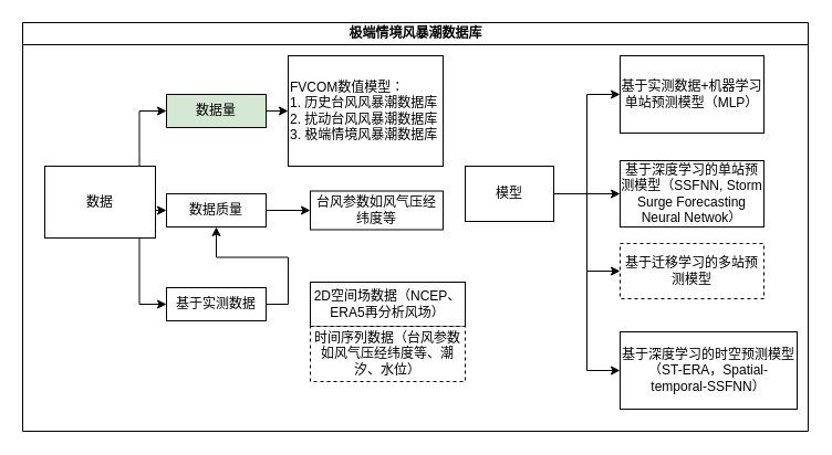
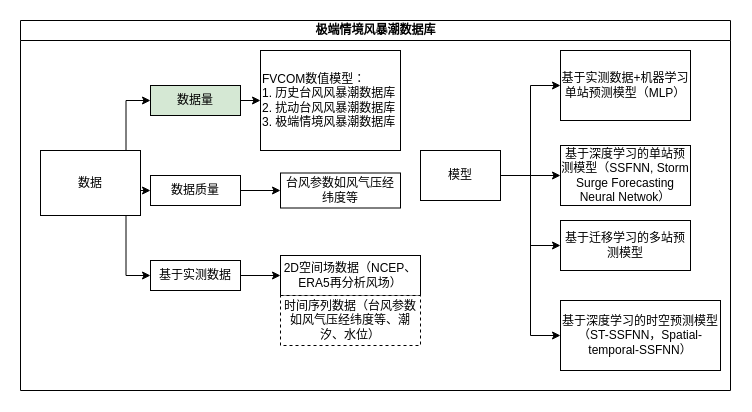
  <mxCell id="0" />
  <mxCell id="1" parent="0" />
  <mxCell id="2" value="极端情境风暴潮数据库" style="swimlane;html=1;startSize=20;horizontal=1;containerType=tree;glass=0;" parent="1" vertex="1"><mxGeometry x="20" y="20" width="710" height="370" as="geometry" /></mxCell>
  <mxCell id="3" style="edgeStyle=orthogonalEdgeStyle;rounded=0;orthogonalLoop=1;jettySize=auto;html=1;exitX=1;exitY=0.5;exitDx=0;exitDy=0;exitPerimeter=0;entryX=0;entryY=0.5;entryDx=0;entryDy=0;" edge="1" parent="2" target="8"><mxGeometry relative="1" as="geometry"><mxPoint x="80" y="155" as="sourcePoint" /></mxGeometry></mxCell>
  <mxCell id="4" style="edgeStyle=orthogonalEdgeStyle;rounded=0;orthogonalLoop=1;jettySize=auto;html=1;exitX=1;exitY=0.5;exitDx=0;exitDy=0;exitPerimeter=0;entryX=0;entryY=0.5;entryDx=0;entryDy=0;" edge="1" parent="2" target="9"><mxGeometry relative="1" as="geometry"><mxPoint x="80" y="155" as="sourcePoint" /></mxGeometry></mxCell>
  <mxCell id="5" style="edgeStyle=orthogonalEdgeStyle;rounded=0;orthogonalLoop=1;jettySize=auto;html=1;exitX=1;exitY=0.5;exitDx=0;exitDy=0;exitPerimeter=0;entryX=0;entryY=0.5;entryDx=0;entryDy=0;" edge="1" parent="2" target="11"><mxGeometry relative="1" as="geometry"><mxPoint x="80" y="155" as="sourcePoint" /></mxGeometry></mxCell>
  <mxCell id="6" value="数据" style="rounded=0;whiteSpace=wrap;html=1;points=[[0,0,0,0,0],[0,0.25,0,0,0],[0,0.5,0,0,0],[0,0.75,0,0,0],[0,1,0,0,0],[0.25,0,0,0,0],[0.25,1,0,0,0],[0.5,0,0,0,0],[0.5,1,0,0,0],[0.75,0,0,0,0],[0.75,1,0,0,0],[1,0,0,0,0],[1,0.25,0,0,0],[1,0.5,0,0,0],[1,0.75,0,0,0],[1,1,0,0,0]];" vertex="1" parent="2"><mxGeometry x="20" y="130" width="100" height="65" as="geometry" /></mxCell>
  <mxCell id="7" style="edgeStyle=orthogonalEdgeStyle;rounded=0;orthogonalLoop=1;jettySize=auto;html=1;exitX=1;exitY=0.5;exitDx=0;exitDy=0;entryX=0;entryY=0.5;entryDx=0;entryDy=0;" edge="1" parent="2" source="8" target="21"><mxGeometry relative="1" as="geometry" /></mxCell>
  <mxCell id="8" value="数据量" style="rounded=0;whiteSpace=wrap;html=1;fillColor=#d5e8d4;" vertex="1" parent="2"><mxGeometry x="130" y="65" width="90" height="30" as="geometry" /></mxCell>
  <mxCell id="9" value="数据质量" style="rounded=0;whiteSpace=wrap;html=1;" vertex="1" parent="2"><mxGeometry x="130" y="155" width="90" height="30" as="geometry" /></mxCell>
- <mxCell id="10" style="edgeStyle=orthogonalEdgeStyle;rounded=0;orthogonalLoop=1;jettySize=auto;html=1;exitX=1;exitY=0.5;exitDx=0;exitDy=0;" edge="1" parent="2" source="11" target="9"><mxGeometry relative="1" as="geometry" /></mxCell>
+ <mxCell id="10" style="edgeStyle=orthogonalEdgeStyle;rounded=0;orthogonalLoop=1;jettySize=auto;html=1;exitX=1;exitY=0.5;exitDx=0;exitDy=0;entryX=0;entryY=0.5;entryDx=0;entryDy=0;" edge="1" parent="2" source="11" target="24"><mxGeometry relative="1" as="geometry" /></mxCell>
  <mxCell id="11" value="基于实测数据" style="rounded=0;whiteSpace=wrap;html=1;" vertex="1" parent="2"><mxGeometry x="130" y="240" width="90" height="30" as="geometry" /></mxCell>
  <mxCell id="12" style="edgeStyle=orthogonalEdgeStyle;rounded=0;orthogonalLoop=1;jettySize=auto;html=1;exitX=1;exitY=0.5;exitDx=0;exitDy=0;exitPerimeter=0;entryX=0;entryY=0.5;entryDx=0;entryDy=0;" edge="1" source="15" target="16" parent="2"><mxGeometry relative="1" as="geometry" /></mxCell>
  <mxCell id="13" style="edgeStyle=orthogonalEdgeStyle;rounded=0;orthogonalLoop=1;jettySize=auto;html=1;exitX=1;exitY=0.5;exitDx=0;exitDy=0;exitPerimeter=0;entryX=0;entryY=0.5;entryDx=0;entryDy=0;" edge="1" source="15" target="17" parent="2"><mxGeometry relative="1" as="geometry" /></mxCell>
  <mxCell id="14" style="edgeStyle=orthogonalEdgeStyle;rounded=0;orthogonalLoop=1;jettySize=auto;html=1;exitX=1;exitY=0.5;exitDx=0;exitDy=0;exitPerimeter=0;entryX=0;entryY=0.5;entryDx=0;entryDy=0;" edge="1" source="15" target="18" parent="2"><mxGeometry relative="1" as="geometry" /></mxCell>
  <mxCell id="15" value="模型" style="rounded=0;whiteSpace=wrap;html=1;points=[[0,0,0,0,0],[0,0.25,0,0,0],[0,0.5,0,0,0],[0,0.75,0,0,0],[0,1,0,0,0],[0.25,0,0,0,0],[0.25,1,0,0,0],[0.5,0,0,0,0],[0.5,1,0,0,0],[0.75,0,0,0,0],[0.75,1,0,0,0],[1,0,0,0,0],[1,0.25,0,0,0],[1,0.5,0,0,0],[1,0.75,0,0,0],[1,1,0,0,0]];" vertex="1" parent="2"><mxGeometry x="400" y="130" width="80" height="50" as="geometry" /></mxCell>
  <mxCell id="16" value="基于实测数据+机器学习单站预测模型（MLP）" style="rounded=0;whiteSpace=wrap;html=1;" vertex="1" parent="2"><mxGeometry x="540" y="30" width="130" height="70" as="geometry" /></mxCell>
  <mxCell id="17" value="基于深度学习的单站预测模型（SSFNN, Storm Surge Forecasting Neural Netwok）" style="rounded=0;whiteSpace=wrap;html=1;" vertex="1" parent="2"><mxGeometry x="540" y="125" width="130" height="60" as="geometry" /></mxCell>
- <mxCell id="18" value="基于迁移学习的多站预测模型" style="rounded=0;whiteSpace=wrap;html=1;dashed=1;" vertex="1" parent="2"><mxGeometry x="540" y="200" width="130" height="50" as="geometry" /></mxCell>
+ <mxCell id="18" value="基于迁移学习的多站预测模型" style="rounded=0;whiteSpace=wrap;html=1;" vertex="1" parent="2"><mxGeometry x="540" y="200" width="130" height="50" as="geometry" /></mxCell>
  <mxCell id="19" style="edgeStyle=orthogonalEdgeStyle;rounded=0;orthogonalLoop=1;jettySize=auto;html=1;exitX=1;exitY=0.5;exitDx=0;exitDy=0;exitPerimeter=0;entryX=0;entryY=0.5;entryDx=0;entryDy=0;" edge="1" target="20" source="15" parent="2"><mxGeometry relative="1" as="geometry"><mxPoint x="500" y="225" as="sourcePoint" /></mxGeometry></mxCell>
- <mxCell id="20" value="基于深度学习的时空预测模型（ST-ERA，Spatial-temporal-SSFNN）" style="rounded=0;whiteSpace=wrap;html=1;" vertex="1" parent="2"><mxGeometry x="540" y="280" width="160" height="70" as="geometry" /></mxCell>
+ <mxCell id="20" value="基于深度学习的时空预测模型（ST-SSFNN，Spatial-temporal-SSFNN）" style="rounded=0;whiteSpace=wrap;html=1;" vertex="1" parent="2"><mxGeometry x="540" y="280" width="160" height="70" as="geometry" /></mxCell>
  <mxCell id="21" value="FVCOM数值模型：&lt;br&gt;1. 历史台风风暴潮数据库&lt;br&gt;2. 扰动台风风暴潮数据库&lt;br&gt;3. 极端情境风暴潮数据库" style="rounded=0;whiteSpace=wrap;html=1;align=left;" vertex="1" parent="2"><mxGeometry x="240" y="30" width="140" height="100" as="geometry" /></mxCell>
  <mxCell id="22" style="edgeStyle=orthogonalEdgeStyle;rounded=0;orthogonalLoop=1;jettySize=auto;html=1;exitX=1;exitY=0.5;exitDx=0;exitDy=0;exitPerimeter=0;entryX=0;entryY=0.5;entryDx=0;entryDy=0;" edge="1" target="23" source="9" parent="2"><mxGeometry relative="1" as="geometry"><mxPoint x="150" y="265" as="sourcePoint" /></mxGeometry></mxCell>
  <mxCell id="23" value="台风参数如风气压经纬度等" style="rounded=0;whiteSpace=wrap;html=1;" vertex="1" parent="2"><mxGeometry x="260" y="152.5" width="120" height="35" as="geometry" /></mxCell>
  <mxCell id="24" value="2D空间场数据（NCEP、ERA5再分析风场）" style="whiteSpace=wrap;html=1;rounded=0;" vertex="1" parent="2"><mxGeometry x="260" y="235" width="140" height="40" as="geometry" /></mxCell>
  <mxCell id="25" value="时间序列数据（台风参数如风气压经纬度等、潮汐、水位）" style="whiteSpace=wrap;html=1;rounded=0;dashed=1;" vertex="1" parent="2"><mxGeometry x="260" y="275" width="140" height="50" as="geometry" /></mxCell>
